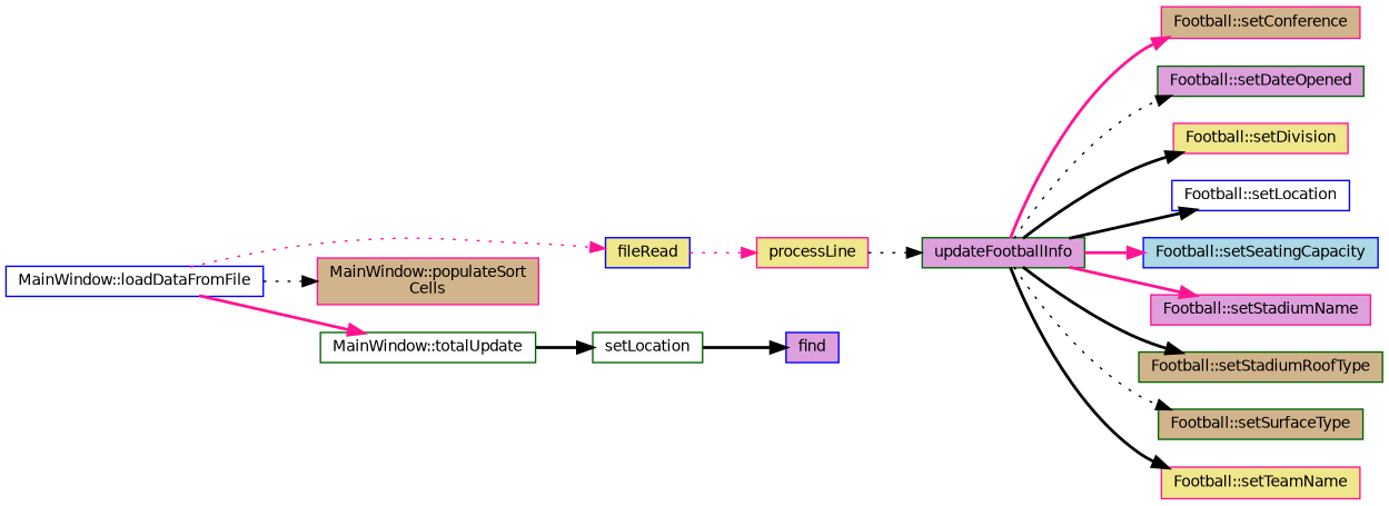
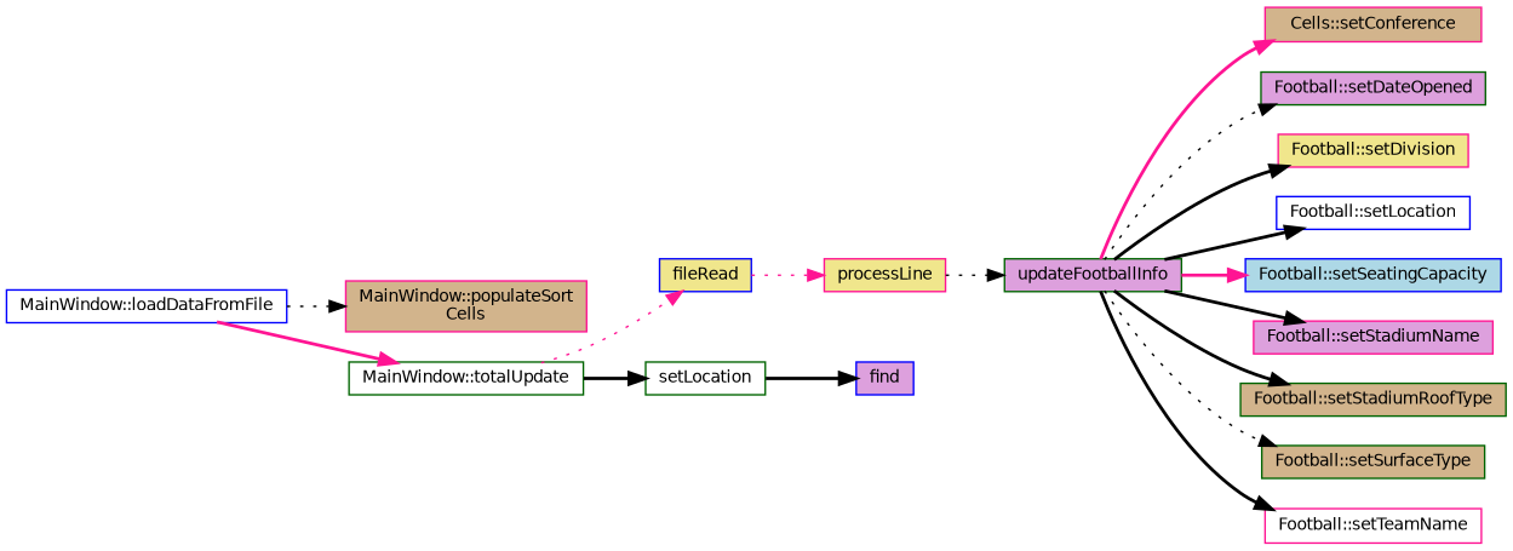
  digraph {
    rankdir=LR
    node [color=deeppink fillcolor=white fontname=Helvetica fontsize=10 shape=record style=filled]
    edge [color=black fontname=Helvetica fontsize=10 labelfontname=Helvetica labelfontsize=10 style=bold]
    n1 [color=blue fontcolor=black height=0.2 label="MainWindow::loadDataFromFile" width=0.4]
    n2 [color=blue fillcolor=khaki height=0.2 label=fileRead width=0.4]
    n3 [fillcolor=tan height=0.2 label="MainWindow::populateSort\lCells" width=0.4]
    n4 [color=darkgreen height=0.2 label="MainWindow::totalUpdate" width=0.4]
    n5 [fillcolor=khaki height=0.2 label=processLine width=0.4]
    n6 [color=darkgreen height=0.2 label=setLocation width=0.4]
    n7 [color=darkgreen fillcolor=plum height=0.2 label=updateFootballInfo width=0.4]
-   n8 [fillcolor=tan height=0.2 label="Football::setConference" width=0.4]
+   n8 [fillcolor=tan height=0.2 label="Cells::setConference" width=0.4]
    n9 [color=darkgreen fillcolor=plum height=0.2 label="Football::setDateOpened" width=0.4]
    n10 [fillcolor=khaki height=0.2 label="Football::setDivision" width=0.4]
    n11 [color=blue height=0.2 label="Football::setLocation" width=0.4]
    n12 [color=blue fillcolor=lightblue height=0.2 label="Football::setSeatingCapacity" width=0.4]
    n13 [fillcolor=plum height=0.2 label="Football::setStadiumName" width=0.4]
    n14 [color=darkgreen fillcolor=tan height=0.2 label="Football::setStadiumRoofType" width=0.4]
    n15 [color=darkgreen fillcolor=tan height=0.2 label="Football::setSurfaceType" width=0.4]
-   n16 [fillcolor=khaki height=0.2 label="Football::setTeamName" width=0.4]
+   n16 [height=0.2 label="Football::setTeamName" width=0.4]
    n17 [color=blue fillcolor=plum height=0.2 label=find width=0.4]
-   n1 -> n2 [color=deeppink style=dotted]
+   n4 -> n2 [color=deeppink style=dotted]
    n1 -> n3 [style=dotted]
    n1 -> n4 [color=deeppink]
    n2 -> n5 [color=deeppink style=dotted]
    n4 -> n6
    n5 -> n7 [style=dotted]
    n6 -> n17
    n7 -> n8 [color=deeppink]
    n7 -> n9 [style=dotted]
    n7 -> n10
    n7 -> n11
    n7 -> n12 [color=deeppink]
-   n7 -> n13 [color=deeppink]
+   n7 -> n13
    n7 -> n14
    n7 -> n15 [style=dotted]
    n7 -> n16
  }
